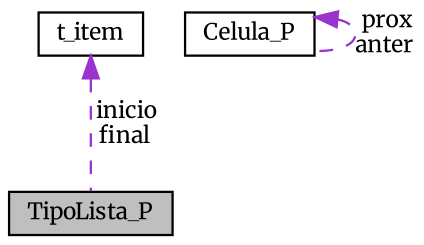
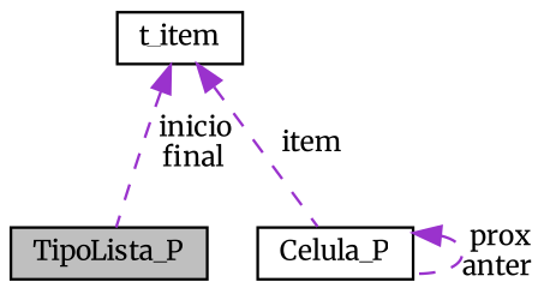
  digraph {
    fontname=Merriweather
    node [color=black fillcolor=white fontname=Merriweather fontsize=10 shape=record style=filled]
    edge [color=darkorchid3 dir=back fontname=Merriweather fontsize=10 labelfontname=Helvetica labelfontsize=10 style=dashed]
    n1 [fillcolor=grey75 fontcolor=black height=0.2 label=TipoLista_P width=0.4]
    n2 [height=0.2 label=Celula_P width=0.4]
    n3 [height=0.2 label=t_item width=0.4]
    n2 -> n2 [label=" prox\nanter"]
    n3 -> n1 [label=" inicio\nfinal"]
+   n3 -> n2 [label=" item"]
  }
